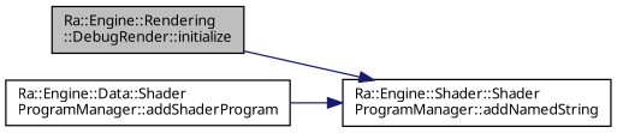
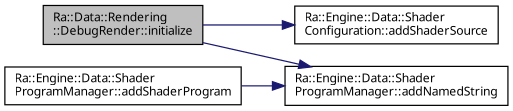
  digraph {
    fontname="Noto Sans"
    rankdir=LR
    node [color=black fillcolor=white fontname="Noto Sans" fontsize=10 shape=record style=filled]
    edge [color=midnightblue fontname="Noto Sans" fontsize=10 labelfontname=Helvetica labelfontsize=10 style=solid]
-   n1 [fillcolor=grey75 fontcolor=black height=0.2 label="Ra::Engine::Rendering\l::DebugRender::initialize" width=0.4]
-   n3 [height=0.2 label="Ra::Engine::Shader::Shader\lProgramManager::addNamedString" width=0.4]
+   n1 [fillcolor=grey75 fontcolor=black height=0.2 label="Ra::Data::Rendering\l::DebugRender::initialize" width=0.4]
+   n2 [height=0.2 label="Ra::Engine::Data::Shader\lConfiguration::addShaderSource" width=0.4]
+   n3 [height=0.2 label="Ra::Engine::Data::Shader\lProgramManager::addNamedString" width=0.4]
    n4 [height=0.2 label="Ra::Engine::Data::Shader\lProgramManager::addShaderProgram" width=0.4]
+   n1 -> n2
    n1 -> n3
    n4 -> n3
  }
